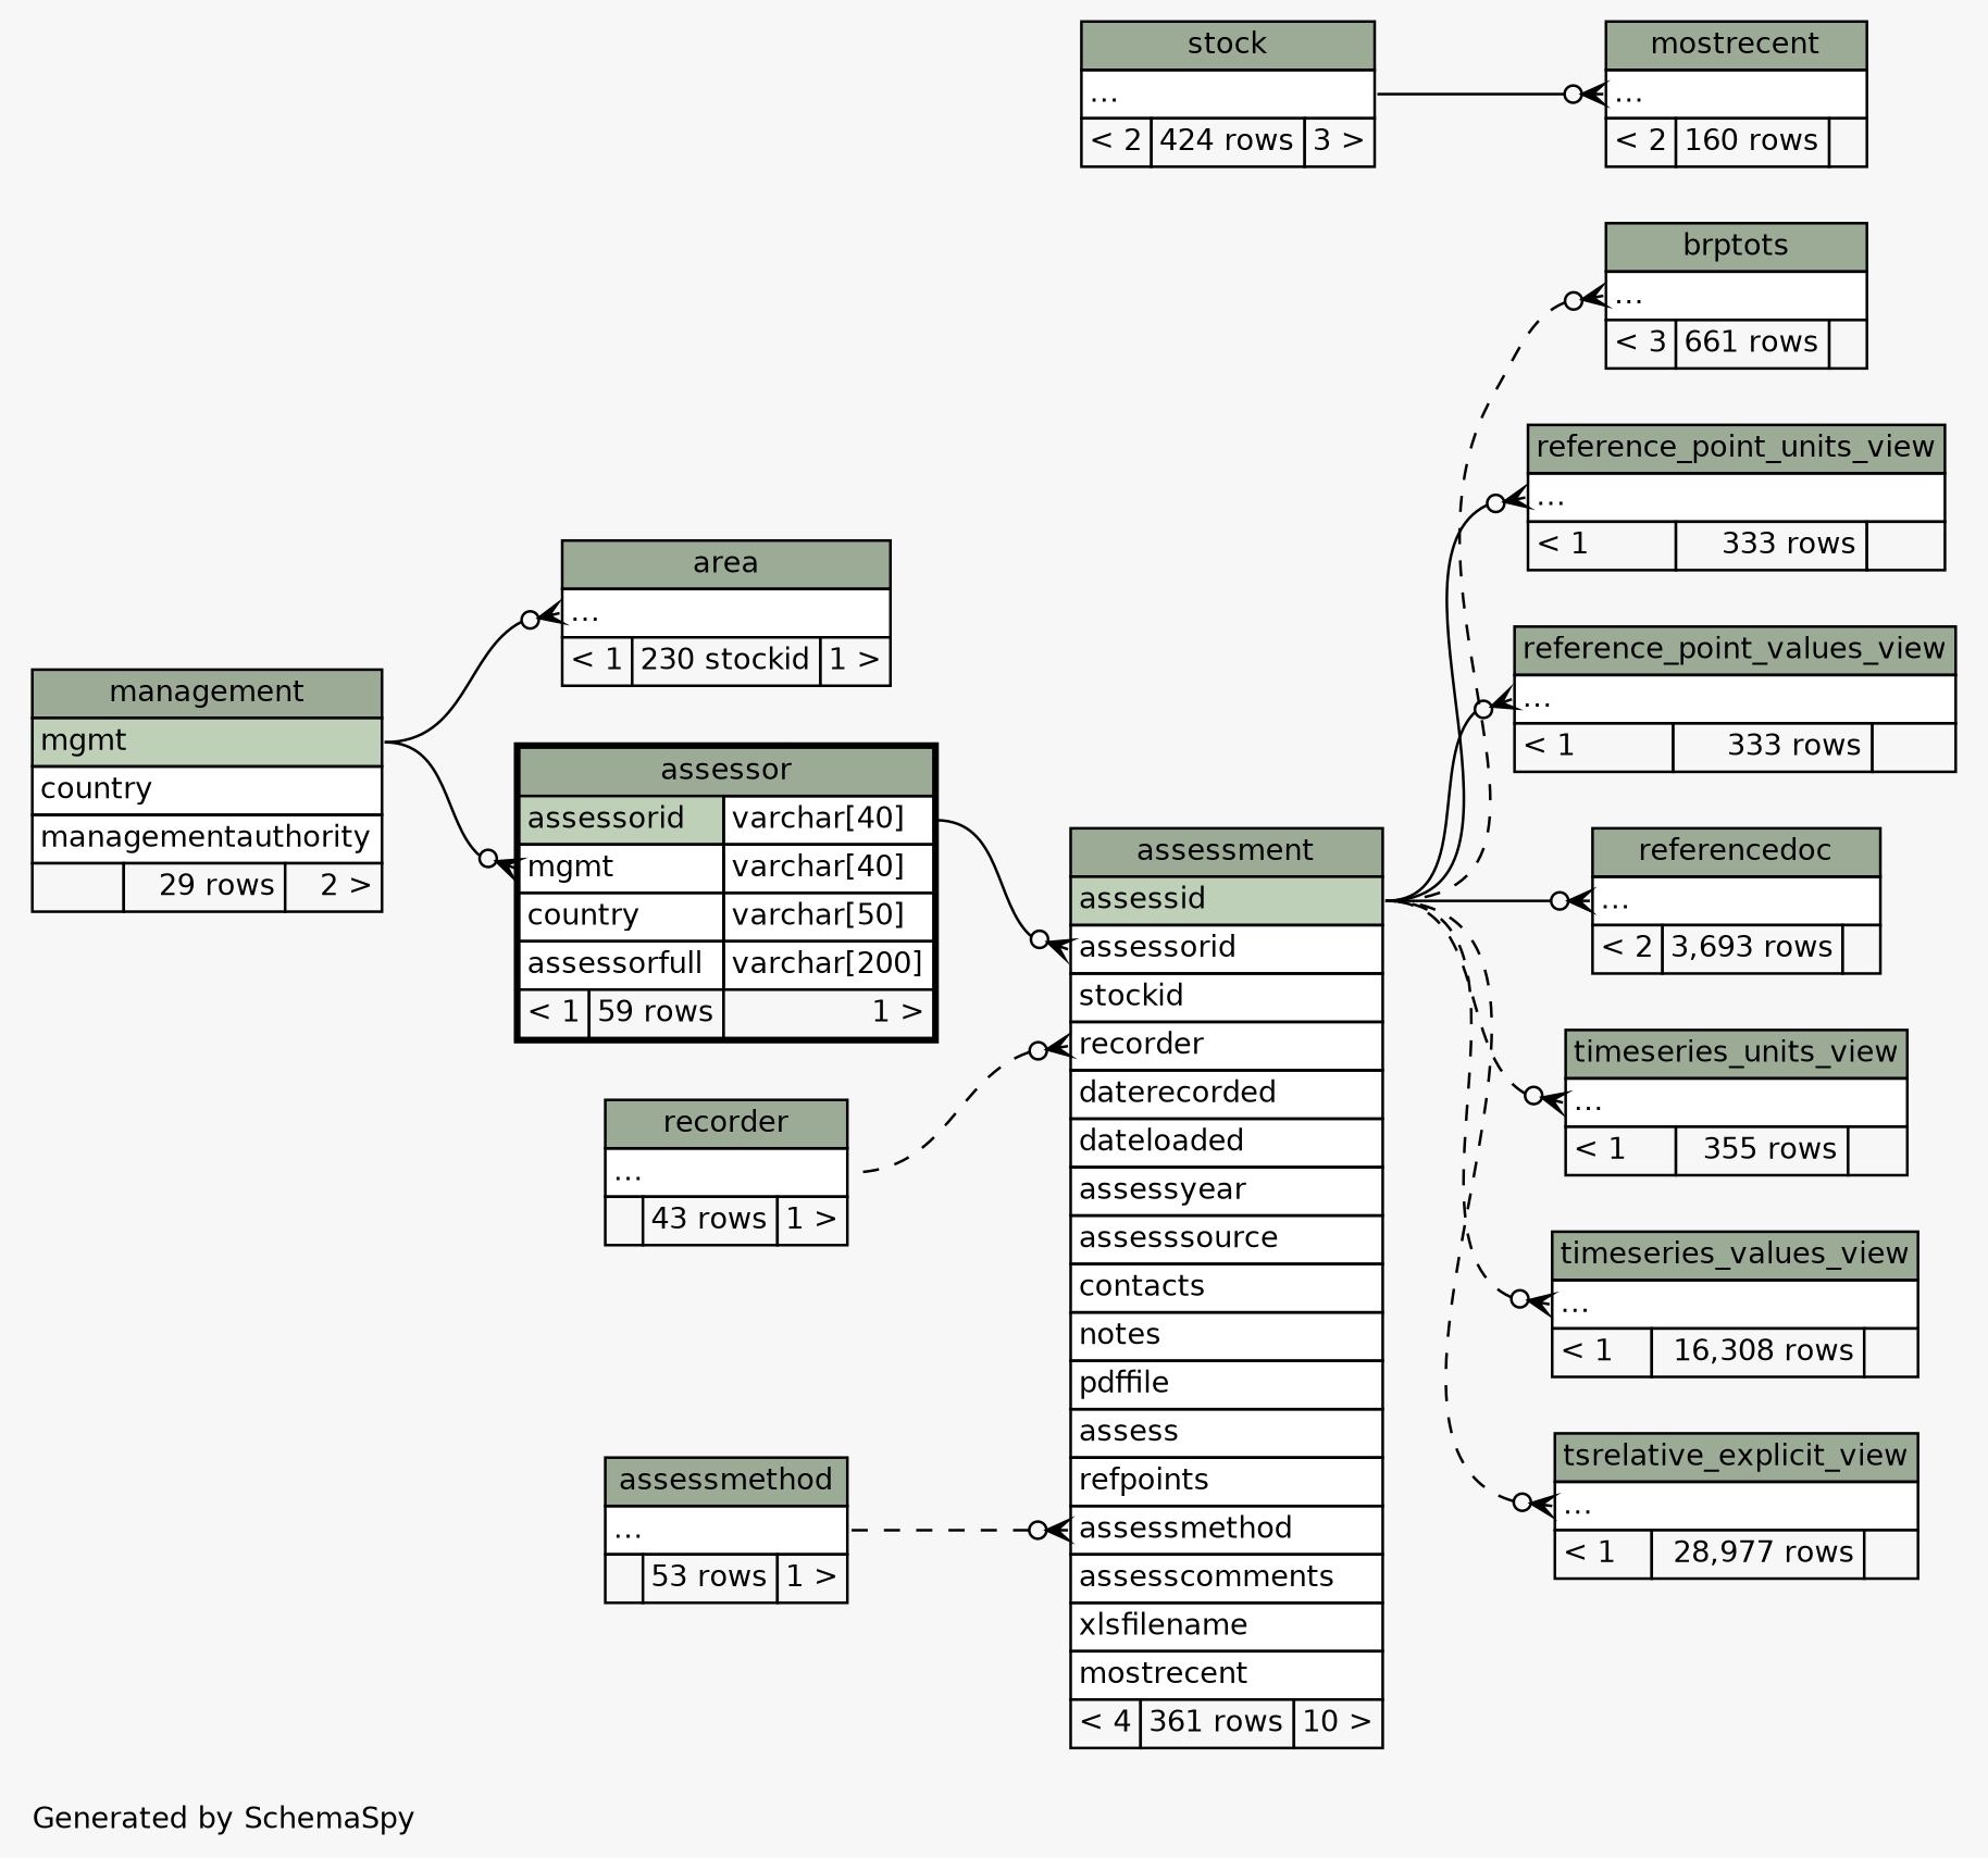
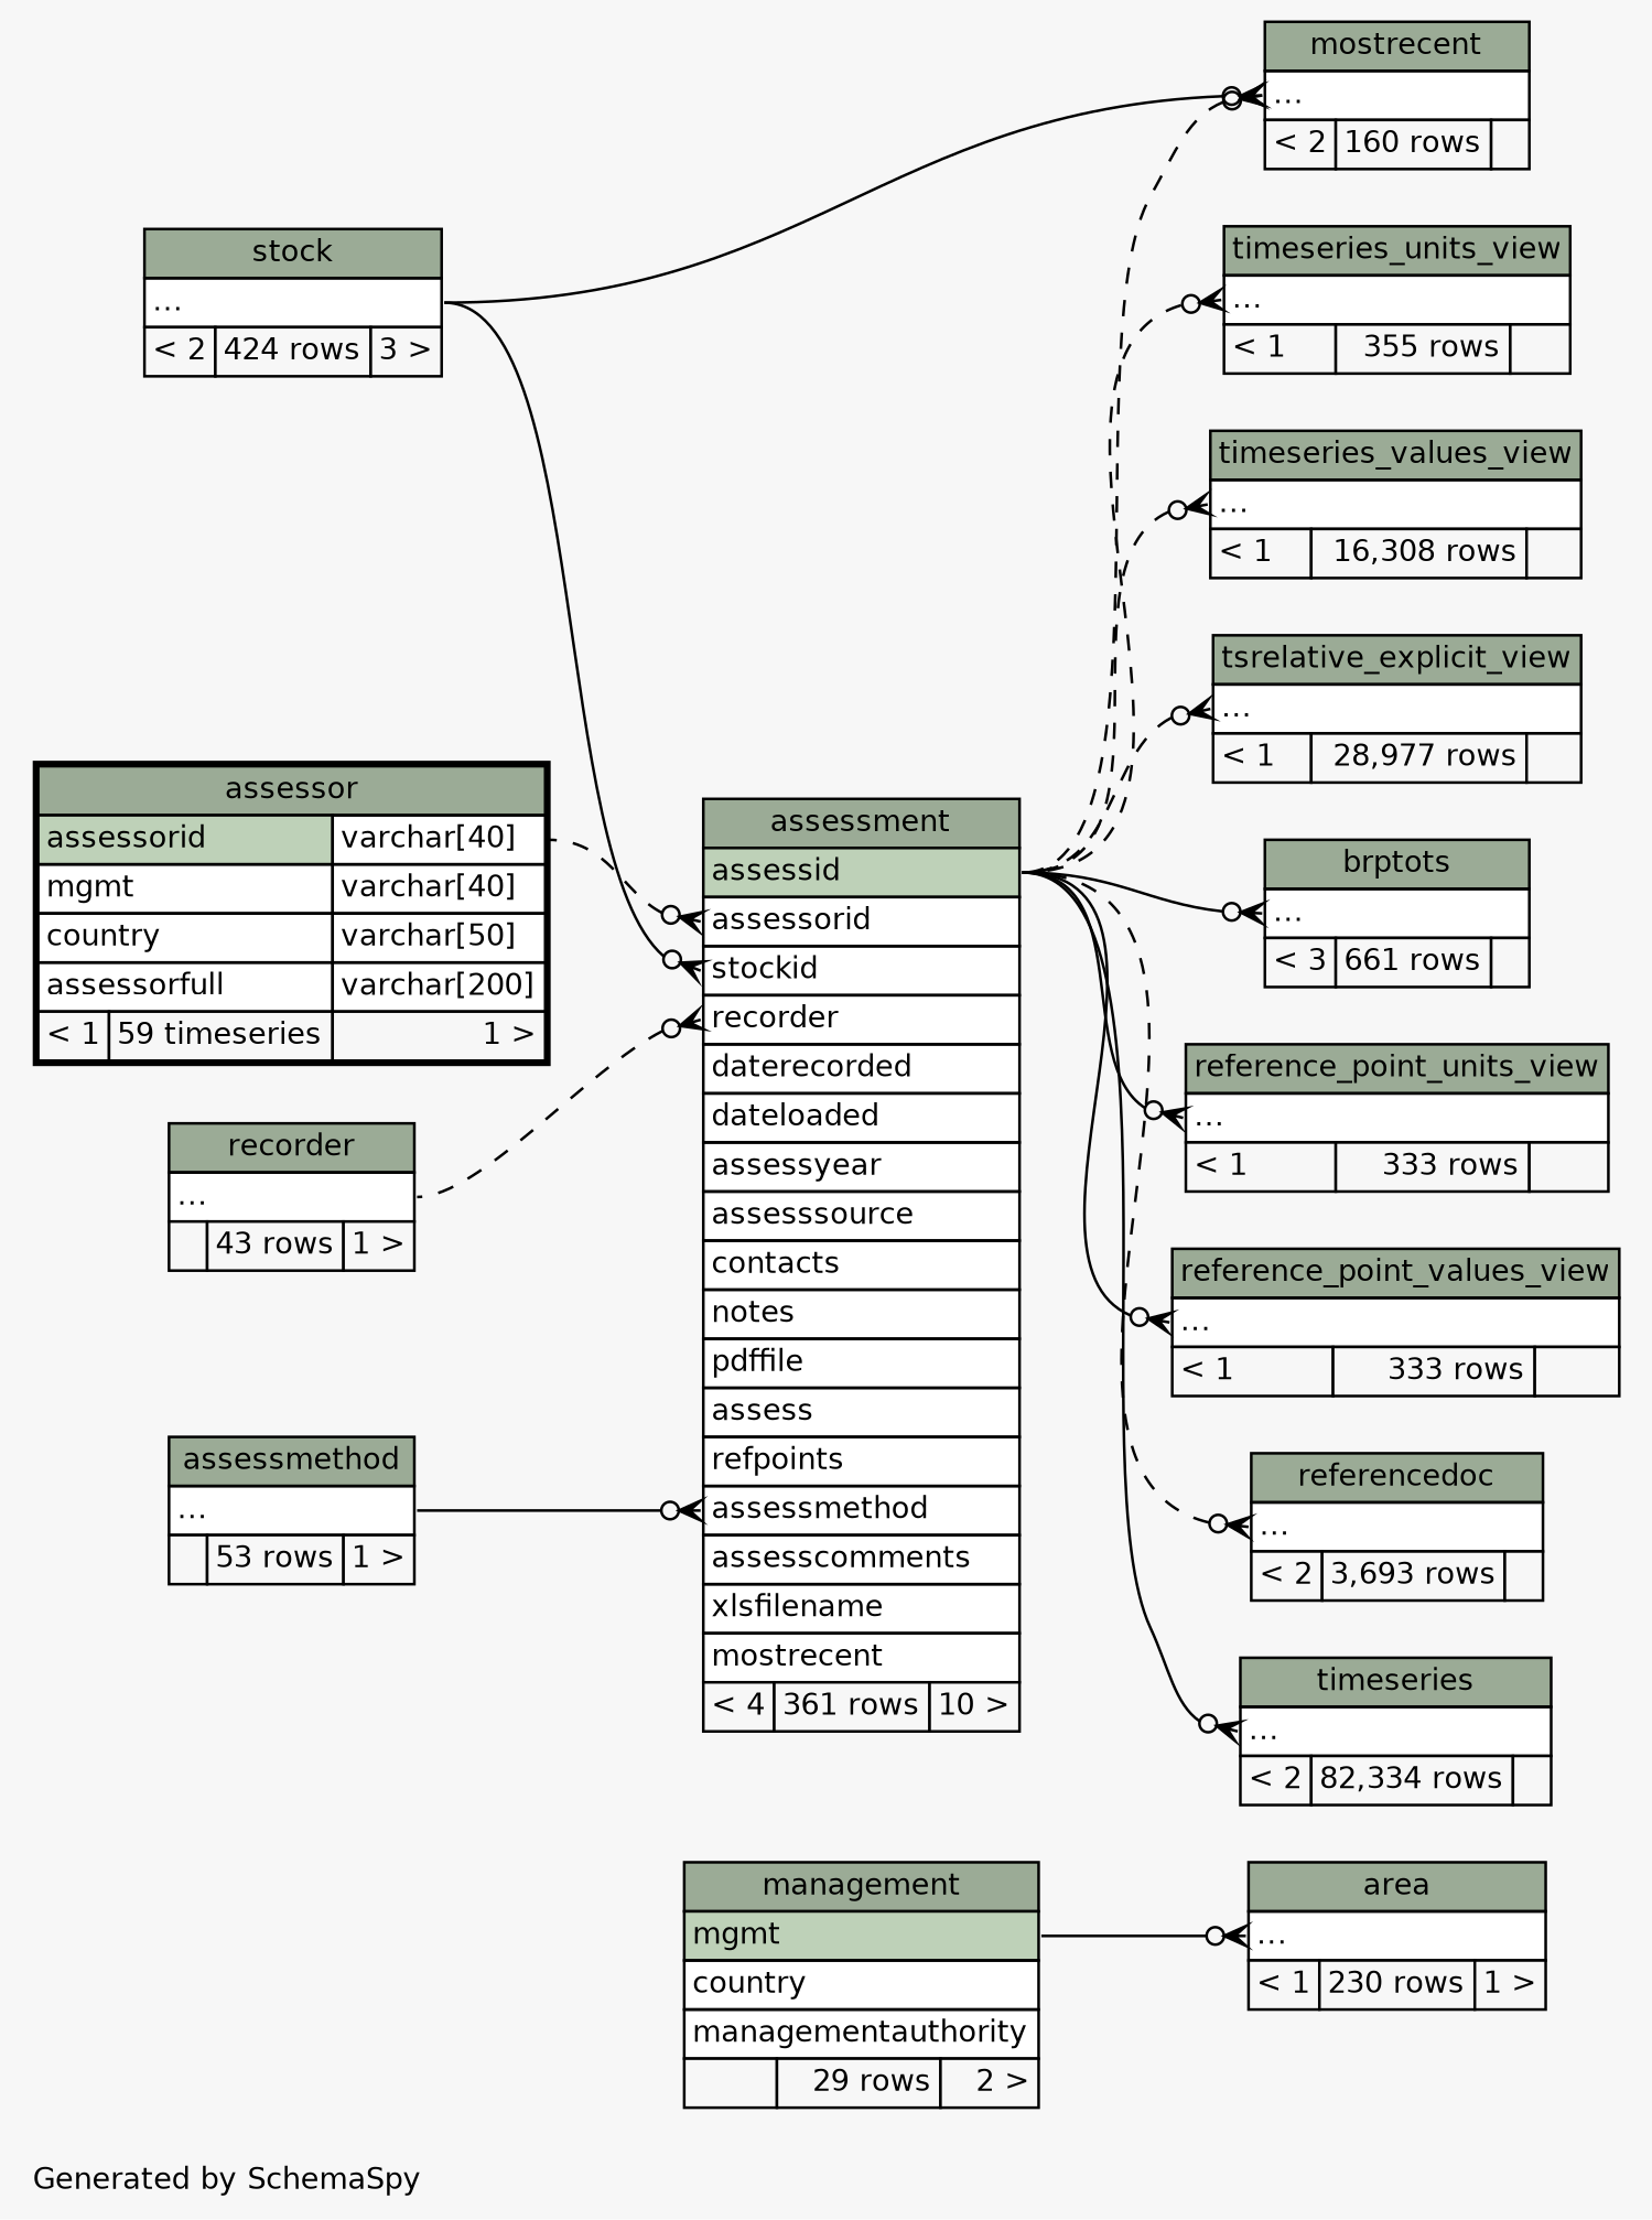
  digraph {
    bgcolor="#f7f7f7"
    fontname=Helvetica
    fontsize=11
    label="\nGenerated by SchemaSpy"
    labeljust=l
    nodesep=0.18
    rankdir=RL
    ranksep=0.46
    node [fontname=Helvetica fontsize=11 shape=plaintext]
    edge [arrowhead=none arrowsize=0.8 arrowtail=crowodot dir=back headport="assessid:e" tailport="elipses:w"]
-   n1 [label=<     <TABLE BORDER="0" CELLBORDER="1" CELLSPACING="0" BGCOLOR="#ffffff">       <TR><TD COLSPAN="3" BGCOLOR="#9bab96" ALIGN="CENTER">area</TD></TR>       <TR><TD PORT="elipses" COLSPAN="3" ALIGN="LEFT">...</TD></TR>       <TR><TD ALIGN="LEFT" BGCOLOR="#f7f7f7">&lt; 1</TD><TD ALIGN="RIGHT" BGCOLOR="#f7f7f7">230 stockid</TD><TD ALIGN="RIGHT" BGCOLOR="#f7f7f7">1 &gt;</TD></TR>     </TABLE>>]
+   n1 [label=<     <TABLE BORDER="0" CELLBORDER="1" CELLSPACING="0" BGCOLOR="#ffffff">       <TR><TD COLSPAN="3" BGCOLOR="#9bab96" ALIGN="CENTER">area</TD></TR>       <TR><TD PORT="elipses" COLSPAN="3" ALIGN="LEFT">...</TD></TR>       <TR><TD ALIGN="LEFT" BGCOLOR="#f7f7f7">&lt; 1</TD><TD ALIGN="RIGHT" BGCOLOR="#f7f7f7">230 rows</TD><TD ALIGN="RIGHT" BGCOLOR="#f7f7f7">1 &gt;</TD></TR>     </TABLE>>]
    n2 [label=<     <TABLE BORDER="0" CELLBORDER="1" CELLSPACING="0" BGCOLOR="#ffffff">       <TR><TD COLSPAN="3" BGCOLOR="#9bab96" ALIGN="CENTER">management</TD></TR>       <TR><TD PORT="mgmt" COLSPAN="3" BGCOLOR="#bed1b8" ALIGN="LEFT">mgmt</TD></TR>       <TR><TD PORT="country" COLSPAN="3" ALIGN="LEFT">country</TD></TR>       <TR><TD PORT="managementauthority" COLSPAN="3" ALIGN="LEFT">managementauthority</TD></TR>       <TR><TD ALIGN="LEFT" BGCOLOR="#f7f7f7">  </TD><TD ALIGN="RIGHT" BGCOLOR="#f7f7f7">29 rows</TD><TD ALIGN="RIGHT" BGCOLOR="#f7f7f7">2 &gt;</TD></TR>     </TABLE>>]
    n3 [label=<     <TABLE BORDER="0" CELLBORDER="1" CELLSPACING="0" BGCOLOR="#ffffff">       <TR><TD COLSPAN="3" BGCOLOR="#9bab96" ALIGN="CENTER">assessment</TD></TR>       <TR><TD PORT="assessid" COLSPAN="3" BGCOLOR="#bed1b8" ALIGN="LEFT">assessid</TD></TR>       <TR><TD PORT="assessorid" COLSPAN="3" ALIGN="LEFT">assessorid</TD></TR>       <TR><TD PORT="stockid" COLSPAN="3" ALIGN="LEFT">stockid</TD></TR>       <TR><TD PORT="recorder" COLSPAN="3" ALIGN="LEFT">recorder</TD></TR>       <TR><TD PORT="daterecorded" COLSPAN="3" ALIGN="LEFT">daterecorded</TD></TR>       <TR><TD PORT="dateloaded" COLSPAN="3" ALIGN="LEFT">dateloaded</TD></TR>       <TR><TD PORT="assessyear" COLSPAN="3" ALIGN="LEFT">assessyear</TD></TR>       <TR><TD PORT="assesssource" COLSPAN="3" ALIGN="LEFT">assesssource</TD></TR>       <TR><TD PORT="contacts" COLSPAN="3" ALIGN="LEFT">contacts</TD></TR>       <TR><TD PORT="notes" COLSPAN="3" ALIGN="LEFT">notes</TD></TR>       <TR><TD PORT="pdffile" COLSPAN="3" ALIGN="LEFT">pdffile</TD></TR>       <TR><TD PORT="assess" COLSPAN="3" ALIGN="LEFT">assess</TD></TR>       <TR><TD PORT="refpoints" COLSPAN="3" ALIGN="LEFT">refpoints</TD></TR>       <TR><TD PORT="assessmethod" COLSPAN="3" ALIGN="LEFT">assessmethod</TD></TR>       <TR><TD PORT="assesscomments" COLSPAN="3" ALIGN="LEFT">assesscomments</TD></TR>       <TR><TD PORT="xlsfilename" COLSPAN="3" ALIGN="LEFT">xlsfilename</TD></TR>       <TR><TD PORT="mostrecent" COLSPAN="3" ALIGN="LEFT">mostrecent</TD></TR>       <TR><TD ALIGN="LEFT" BGCOLOR="#f7f7f7">&lt; 4</TD><TD ALIGN="RIGHT" BGCOLOR="#f7f7f7">361 rows</TD><TD ALIGN="RIGHT" BGCOLOR="#f7f7f7">10 &gt;</TD></TR>     </TABLE>>]
    n4 [label=<     <TABLE BORDER="0" CELLBORDER="1" CELLSPACING="0" BGCOLOR="#ffffff">       <TR><TD COLSPAN="3" BGCOLOR="#9bab96" ALIGN="CENTER">assessmethod</TD></TR>       <TR><TD PORT="elipses" COLSPAN="3" ALIGN="LEFT">...</TD></TR>       <TR><TD ALIGN="LEFT" BGCOLOR="#f7f7f7">  </TD><TD ALIGN="RIGHT" BGCOLOR="#f7f7f7">53 rows</TD><TD ALIGN="RIGHT" BGCOLOR="#f7f7f7">1 &gt;</TD></TR>     </TABLE>>]
-   n5 [label=<     <TABLE BORDER="2" CELLBORDER="1" CELLSPACING="0" BGCOLOR="#ffffff">       <TR><TD COLSPAN="3" BGCOLOR="#9bab96" ALIGN="CENTER">assessor</TD></TR>       <TR><TD PORT="assessorid" COLSPAN="2" BGCOLOR="#bed1b8" ALIGN="LEFT">assessorid</TD><TD PORT="assessorid.type" ALIGN="LEFT">varchar[40]</TD></TR>       <TR><TD PORT="mgmt" COLSPAN="2" ALIGN="LEFT">mgmt</TD><TD PORT="mgmt.type" ALIGN="LEFT">varchar[40]</TD></TR>       <TR><TD PORT="country" COLSPAN="2" ALIGN="LEFT">country</TD><TD PORT="country.type" ALIGN="LEFT">varchar[50]</TD></TR>       <TR><TD PORT="assessorfull" COLSPAN="2" ALIGN="LEFT">assessorfull</TD><TD PORT="assessorfull.type" ALIGN="LEFT">varchar[200]</TD></TR>       <TR><TD ALIGN="LEFT" BGCOLOR="#f7f7f7">&lt; 1</TD><TD ALIGN="RIGHT" BGCOLOR="#f7f7f7">59 rows</TD><TD ALIGN="RIGHT" BGCOLOR="#f7f7f7">1 &gt;</TD></TR>     </TABLE>>]
+   n5 [label=<     <TABLE BORDER="2" CELLBORDER="1" CELLSPACING="0" BGCOLOR="#ffffff">       <TR><TD COLSPAN="3" BGCOLOR="#9bab96" ALIGN="CENTER">assessor</TD></TR>       <TR><TD PORT="assessorid" COLSPAN="2" BGCOLOR="#bed1b8" ALIGN="LEFT">assessorid</TD><TD PORT="assessorid.type" ALIGN="LEFT">varchar[40]</TD></TR>       <TR><TD PORT="mgmt" COLSPAN="2" ALIGN="LEFT">mgmt</TD><TD PORT="mgmt.type" ALIGN="LEFT">varchar[40]</TD></TR>       <TR><TD PORT="country" COLSPAN="2" ALIGN="LEFT">country</TD><TD PORT="country.type" ALIGN="LEFT">varchar[50]</TD></TR>       <TR><TD PORT="assessorfull" COLSPAN="2" ALIGN="LEFT">assessorfull</TD><TD PORT="assessorfull.type" ALIGN="LEFT">varchar[200]</TD></TR>       <TR><TD ALIGN="LEFT" BGCOLOR="#f7f7f7">&lt; 1</TD><TD ALIGN="RIGHT" BGCOLOR="#f7f7f7">59 timeseries</TD><TD ALIGN="RIGHT" BGCOLOR="#f7f7f7">1 &gt;</TD></TR>     </TABLE>>]
    n6 [label=<     <TABLE BORDER="0" CELLBORDER="1" CELLSPACING="0" BGCOLOR="#ffffff">       <TR><TD COLSPAN="3" BGCOLOR="#9bab96" ALIGN="CENTER">recorder</TD></TR>       <TR><TD PORT="elipses" COLSPAN="3" ALIGN="LEFT">...</TD></TR>       <TR><TD ALIGN="LEFT" BGCOLOR="#f7f7f7">  </TD><TD ALIGN="RIGHT" BGCOLOR="#f7f7f7">43 rows</TD><TD ALIGN="RIGHT" BGCOLOR="#f7f7f7">1 &gt;</TD></TR>     </TABLE>>]
    n7 [label=<     <TABLE BORDER="0" CELLBORDER="1" CELLSPACING="0" BGCOLOR="#ffffff">       <TR><TD COLSPAN="3" BGCOLOR="#9bab96" ALIGN="CENTER">stock</TD></TR>       <TR><TD PORT="elipses" COLSPAN="3" ALIGN="LEFT">...</TD></TR>       <TR><TD ALIGN="LEFT" BGCOLOR="#f7f7f7">&lt; 2</TD><TD ALIGN="RIGHT" BGCOLOR="#f7f7f7">424 rows</TD><TD ALIGN="RIGHT" BGCOLOR="#f7f7f7">3 &gt;</TD></TR>     </TABLE>>]
    n8 [label=<     <TABLE BORDER="0" CELLBORDER="1" CELLSPACING="0" BGCOLOR="#ffffff">       <TR><TD COLSPAN="3" BGCOLOR="#9bab96" ALIGN="CENTER">brptots</TD></TR>       <TR><TD PORT="elipses" COLSPAN="3" ALIGN="LEFT">...</TD></TR>       <TR><TD ALIGN="LEFT" BGCOLOR="#f7f7f7">&lt; 3</TD><TD ALIGN="RIGHT" BGCOLOR="#f7f7f7">661 rows</TD><TD ALIGN="RIGHT" BGCOLOR="#f7f7f7">  </TD></TR>     </TABLE>>]
    n9 [label=<     <TABLE BORDER="0" CELLBORDER="1" CELLSPACING="0" BGCOLOR="#ffffff">       <TR><TD COLSPAN="3" BGCOLOR="#9bab96" ALIGN="CENTER">mostrecent</TD></TR>       <TR><TD PORT="elipses" COLSPAN="3" ALIGN="LEFT">...</TD></TR>       <TR><TD ALIGN="LEFT" BGCOLOR="#f7f7f7">&lt; 2</TD><TD ALIGN="RIGHT" BGCOLOR="#f7f7f7">160 rows</TD><TD ALIGN="RIGHT" BGCOLOR="#f7f7f7">  </TD></TR>     </TABLE>>]
    n10 [label=<     <TABLE BORDER="0" CELLBORDER="1" CELLSPACING="0" BGCOLOR="#ffffff">       <TR><TD COLSPAN="3" BGCOLOR="#9bab96" ALIGN="CENTER">reference_point_units_view</TD></TR>       <TR><TD PORT="elipses" COLSPAN="3" ALIGN="LEFT">...</TD></TR>       <TR><TD ALIGN="LEFT" BGCOLOR="#f7f7f7">&lt; 1</TD><TD ALIGN="RIGHT" BGCOLOR="#f7f7f7">333 rows</TD><TD ALIGN="RIGHT" BGCOLOR="#f7f7f7">  </TD></TR>     </TABLE>>]
    n11 [label=<     <TABLE BORDER="0" CELLBORDER="1" CELLSPACING="0" BGCOLOR="#ffffff">       <TR><TD COLSPAN="3" BGCOLOR="#9bab96" ALIGN="CENTER">reference_point_values_view</TD></TR>       <TR><TD PORT="elipses" COLSPAN="3" ALIGN="LEFT">...</TD></TR>       <TR><TD ALIGN="LEFT" BGCOLOR="#f7f7f7">&lt; 1</TD><TD ALIGN="RIGHT" BGCOLOR="#f7f7f7">333 rows</TD><TD ALIGN="RIGHT" BGCOLOR="#f7f7f7">  </TD></TR>     </TABLE>>]
    n12 [label=<     <TABLE BORDER="0" CELLBORDER="1" CELLSPACING="0" BGCOLOR="#ffffff">       <TR><TD COLSPAN="3" BGCOLOR="#9bab96" ALIGN="CENTER">referencedoc</TD></TR>       <TR><TD PORT="elipses" COLSPAN="3" ALIGN="LEFT">...</TD></TR>       <TR><TD ALIGN="LEFT" BGCOLOR="#f7f7f7">&lt; 2</TD><TD ALIGN="RIGHT" BGCOLOR="#f7f7f7">3,693 rows</TD><TD ALIGN="RIGHT" BGCOLOR="#f7f7f7">  </TD></TR>     </TABLE>>]
+   n13 [label=<     <TABLE BORDER="0" CELLBORDER="1" CELLSPACING="0" BGCOLOR="#ffffff">       <TR><TD COLSPAN="3" BGCOLOR="#9bab96" ALIGN="CENTER">timeseries</TD></TR>       <TR><TD PORT="elipses" COLSPAN="3" ALIGN="LEFT">...</TD></TR>       <TR><TD ALIGN="LEFT" BGCOLOR="#f7f7f7">&lt; 2</TD><TD ALIGN="RIGHT" BGCOLOR="#f7f7f7">82,334 rows</TD><TD ALIGN="RIGHT" BGCOLOR="#f7f7f7">  </TD></TR>     </TABLE>>]
    n14 [label=<     <TABLE BORDER="0" CELLBORDER="1" CELLSPACING="0" BGCOLOR="#ffffff">       <TR><TD COLSPAN="3" BGCOLOR="#9bab96" ALIGN="CENTER">timeseries_units_view</TD></TR>       <TR><TD PORT="elipses" COLSPAN="3" ALIGN="LEFT">...</TD></TR>       <TR><TD ALIGN="LEFT" BGCOLOR="#f7f7f7">&lt; 1</TD><TD ALIGN="RIGHT" BGCOLOR="#f7f7f7">355 rows</TD><TD ALIGN="RIGHT" BGCOLOR="#f7f7f7">  </TD></TR>     </TABLE>>]
    n15 [label=<     <TABLE BORDER="0" CELLBORDER="1" CELLSPACING="0" BGCOLOR="#ffffff">       <TR><TD COLSPAN="3" BGCOLOR="#9bab96" ALIGN="CENTER">timeseries_values_view</TD></TR>       <TR><TD PORT="elipses" COLSPAN="3" ALIGN="LEFT">...</TD></TR>       <TR><TD ALIGN="LEFT" BGCOLOR="#f7f7f7">&lt; 1</TD><TD ALIGN="RIGHT" BGCOLOR="#f7f7f7">16,308 rows</TD><TD ALIGN="RIGHT" BGCOLOR="#f7f7f7">  </TD></TR>     </TABLE>>]
    n16 [label=<     <TABLE BORDER="0" CELLBORDER="1" CELLSPACING="0" BGCOLOR="#ffffff">       <TR><TD COLSPAN="3" BGCOLOR="#9bab96" ALIGN="CENTER">tsrelative_explicit_view</TD></TR>       <TR><TD PORT="elipses" COLSPAN="3" ALIGN="LEFT">...</TD></TR>       <TR><TD ALIGN="LEFT" BGCOLOR="#f7f7f7">&lt; 1</TD><TD ALIGN="RIGHT" BGCOLOR="#f7f7f7">28,977 rows</TD><TD ALIGN="RIGHT" BGCOLOR="#f7f7f7">  </TD></TR>     </TABLE>>]
    n1 -> n2 [headport="mgmt:e"]
-   n3 -> n4 [headport="elipses:e" tailport="assessmethod:w" style=dashed]
-   n3 -> n5 [headport="assessorid.type:e" tailport="assessorid:w"]
+   n3 -> n4 [headport="elipses:e" tailport="assessmethod:w"]
+   n3 -> n5 [headport="assessorid.type:e" tailport="assessorid:w" style=dashed]
    n3 -> n6 [headport="elipses:e" style=dashed tailport="recorder:w"]
-   n5 -> n2 [headport="mgmt:e" tailport="mgmt:w"]
-   n8 -> n3 [style=dashed]
+   n3 -> n7 [headport="elipses:e" tailport="stockid:w"]
+   n8 -> n3
+   n9 -> n3 [style=dashed]
    n9 -> n7 [headport="elipses:e" style=solid]
    n10 -> n3 [style=solid]
    n11 -> n3 [style=solid]
-   n12 -> n3
+   n12 -> n3 [style=dashed]
+   n13 -> n3
    n14 -> n3 [style=dashed]
    n15 -> n3 [style=dashed]
    n16 -> n3 [style=dashed]
  }
